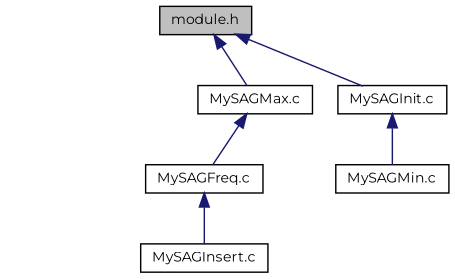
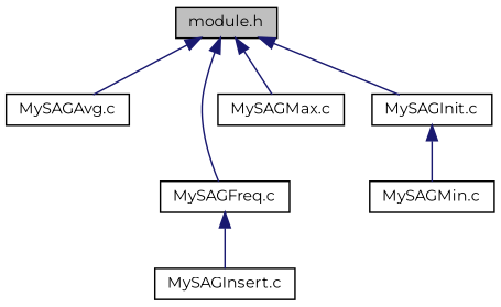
  digraph {
    fontname=Montserrat
    node [color=black fillcolor=white fontname=Montserrat fontsize=10 shape=record style=filled]
    edge [color=midnightblue dir=back fontname=Montserrat fontsize=10 labelfontname=Helvetica labelfontsize=10 style=solid]
    n1 [fillcolor=grey75 fontcolor=black height=0.2 label="module.h" width=0.4]
+   n2 [height=0.2 label="MySAGAvg.c" width=0.4]
    n3 [height=0.2 label="MySAGFreq.c" width=0.4]
    n4 [height=0.2 label="MySAGInit.c" width=0.4]
    n5 [height=0.2 label="MySAGMax.c" width=0.4]
    n6 [height=0.2 label="MySAGInsert.c" width=0.4]
    n7 [height=0.2 label="MySAGMin.c" width=0.4]
-   n5 -> n3
+   n1 -> n2
+   n1 -> n3
    n1 -> n4
    n1 -> n5
    n3 -> n6
    n4 -> n7
  }
